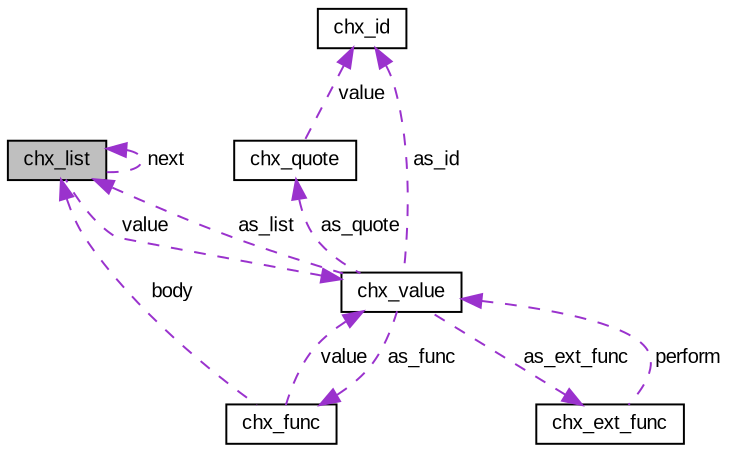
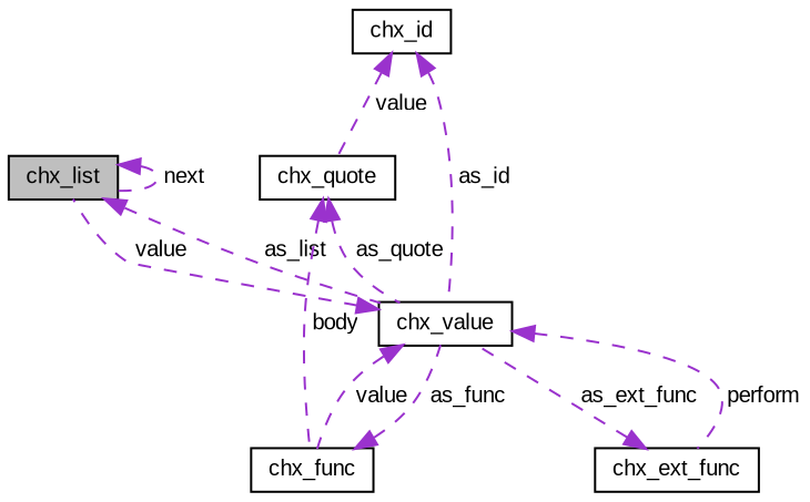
  digraph {
    fontname="Liberation Sans"
    node [color=black fillcolor=white fontname="Liberation Sans" fontsize=10 shape=record style=filled]
    edge [color=darkorchid3 dir=back fontname="Liberation Sans" fontsize=10 labelfontname=Helvetica labelfontsize=10 style=dashed]
    n1 [fillcolor=grey75 fontcolor=black height=0.2 label=chx_list width=0.4]
    n2 [height=0.2 label=chx_value width=0.4]
    n3 [height=0.2 label=chx_func width=0.4]
    n4 [height=0.2 label=chx_ext_func width=0.4]
    n5 [height=0.2 label=chx_quote width=0.4]
    n6 [height=0.2 label=chx_id width=0.4]
    n1 -> n1 [label=" next"]
    n1 -> n2 [label=" as_list"]
-   n1 -> n3 [label=" body"]
+   n5 -> n3 [label=" body"]
    n2 -> n1 [label=" value"]
    n2 -> n3 [label=" value"]
    n2 -> n4 [label=" perform"]
    n3 -> n2 [label=" as_func"]
    n4 -> n2 [label=" as_ext_func"]
    n5 -> n2 [label=" as_quote"]
    n6 -> n2 [label=" as_id"]
    n6 -> n5 [label=" value"]
  }
